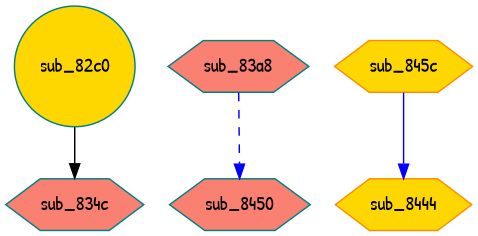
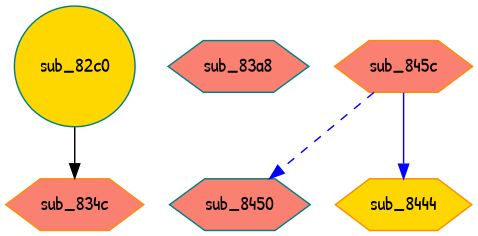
  digraph {
    fontname="Patrick Hand"
    node [color=teal fillcolor=salmon fontname="Patrick Hand" shape=hexagon style=filled]
    edge [color=blue fontname="Patrick Hand" style=solid]
    sub_82c0 [fillcolor=gold shape=circle]
-   sub_834c
+   sub_834c [color=darkorange]
    sub_83a8
-   sub_845c [color=darkorange fillcolor=gold]
+   sub_845c [color=darkorange]
    sub_8444 [color=darkorange fillcolor=gold]
    sub_8450
    sub_82c0 -> sub_834c [color=black]
    sub_845c -> sub_8444
-   sub_83a8 -> sub_8450 [style=dashed]
+   sub_845c -> sub_8450 [style=dashed]
  }
